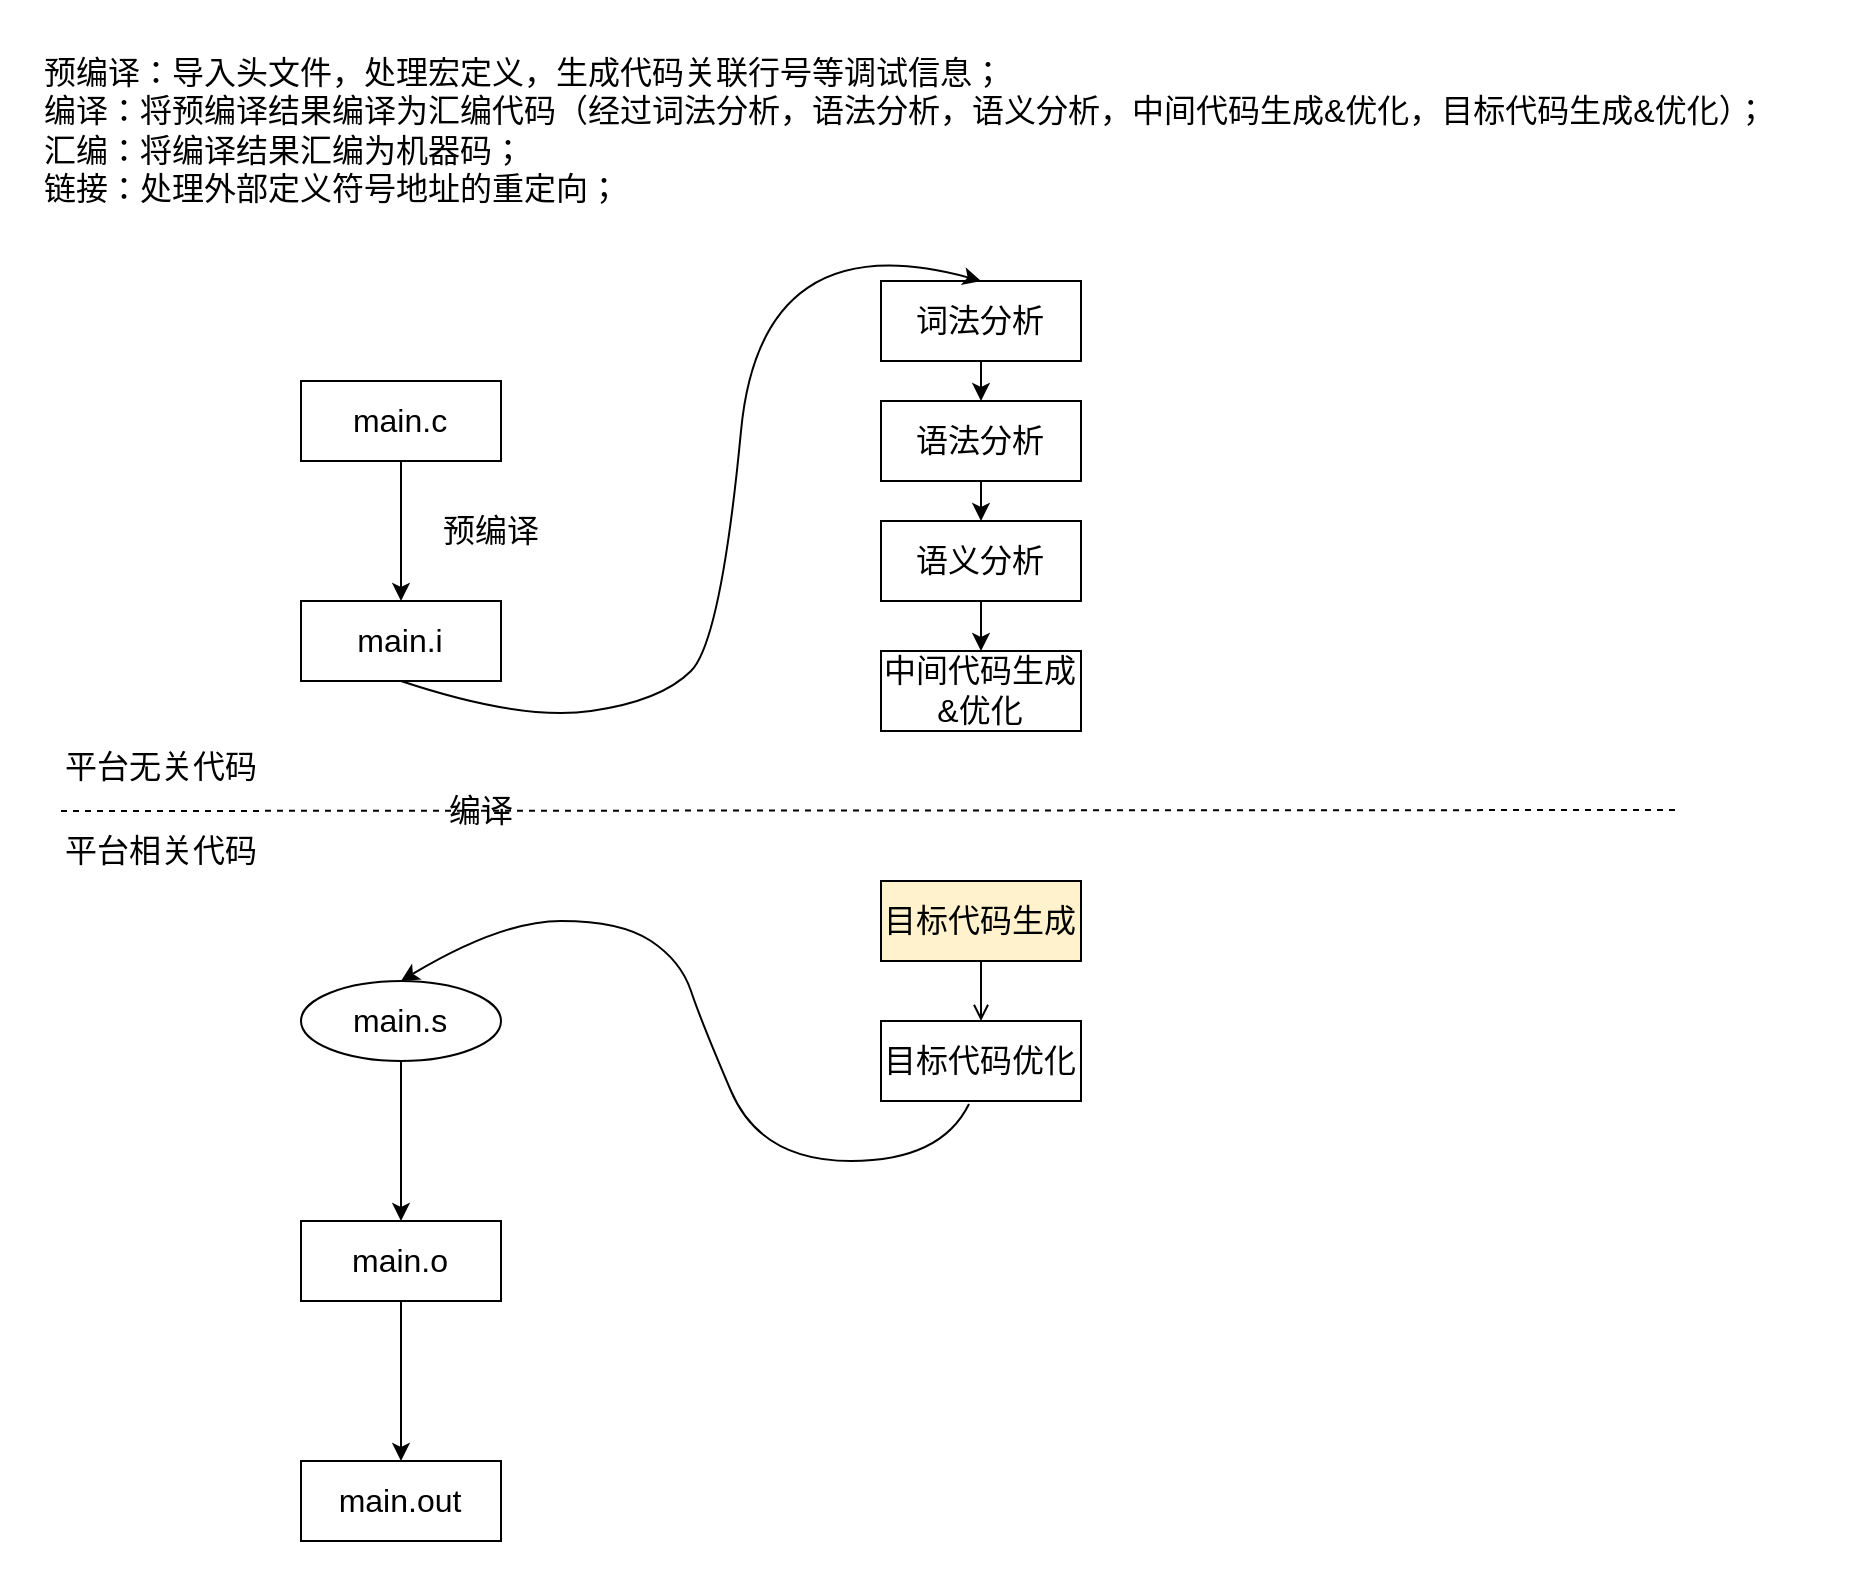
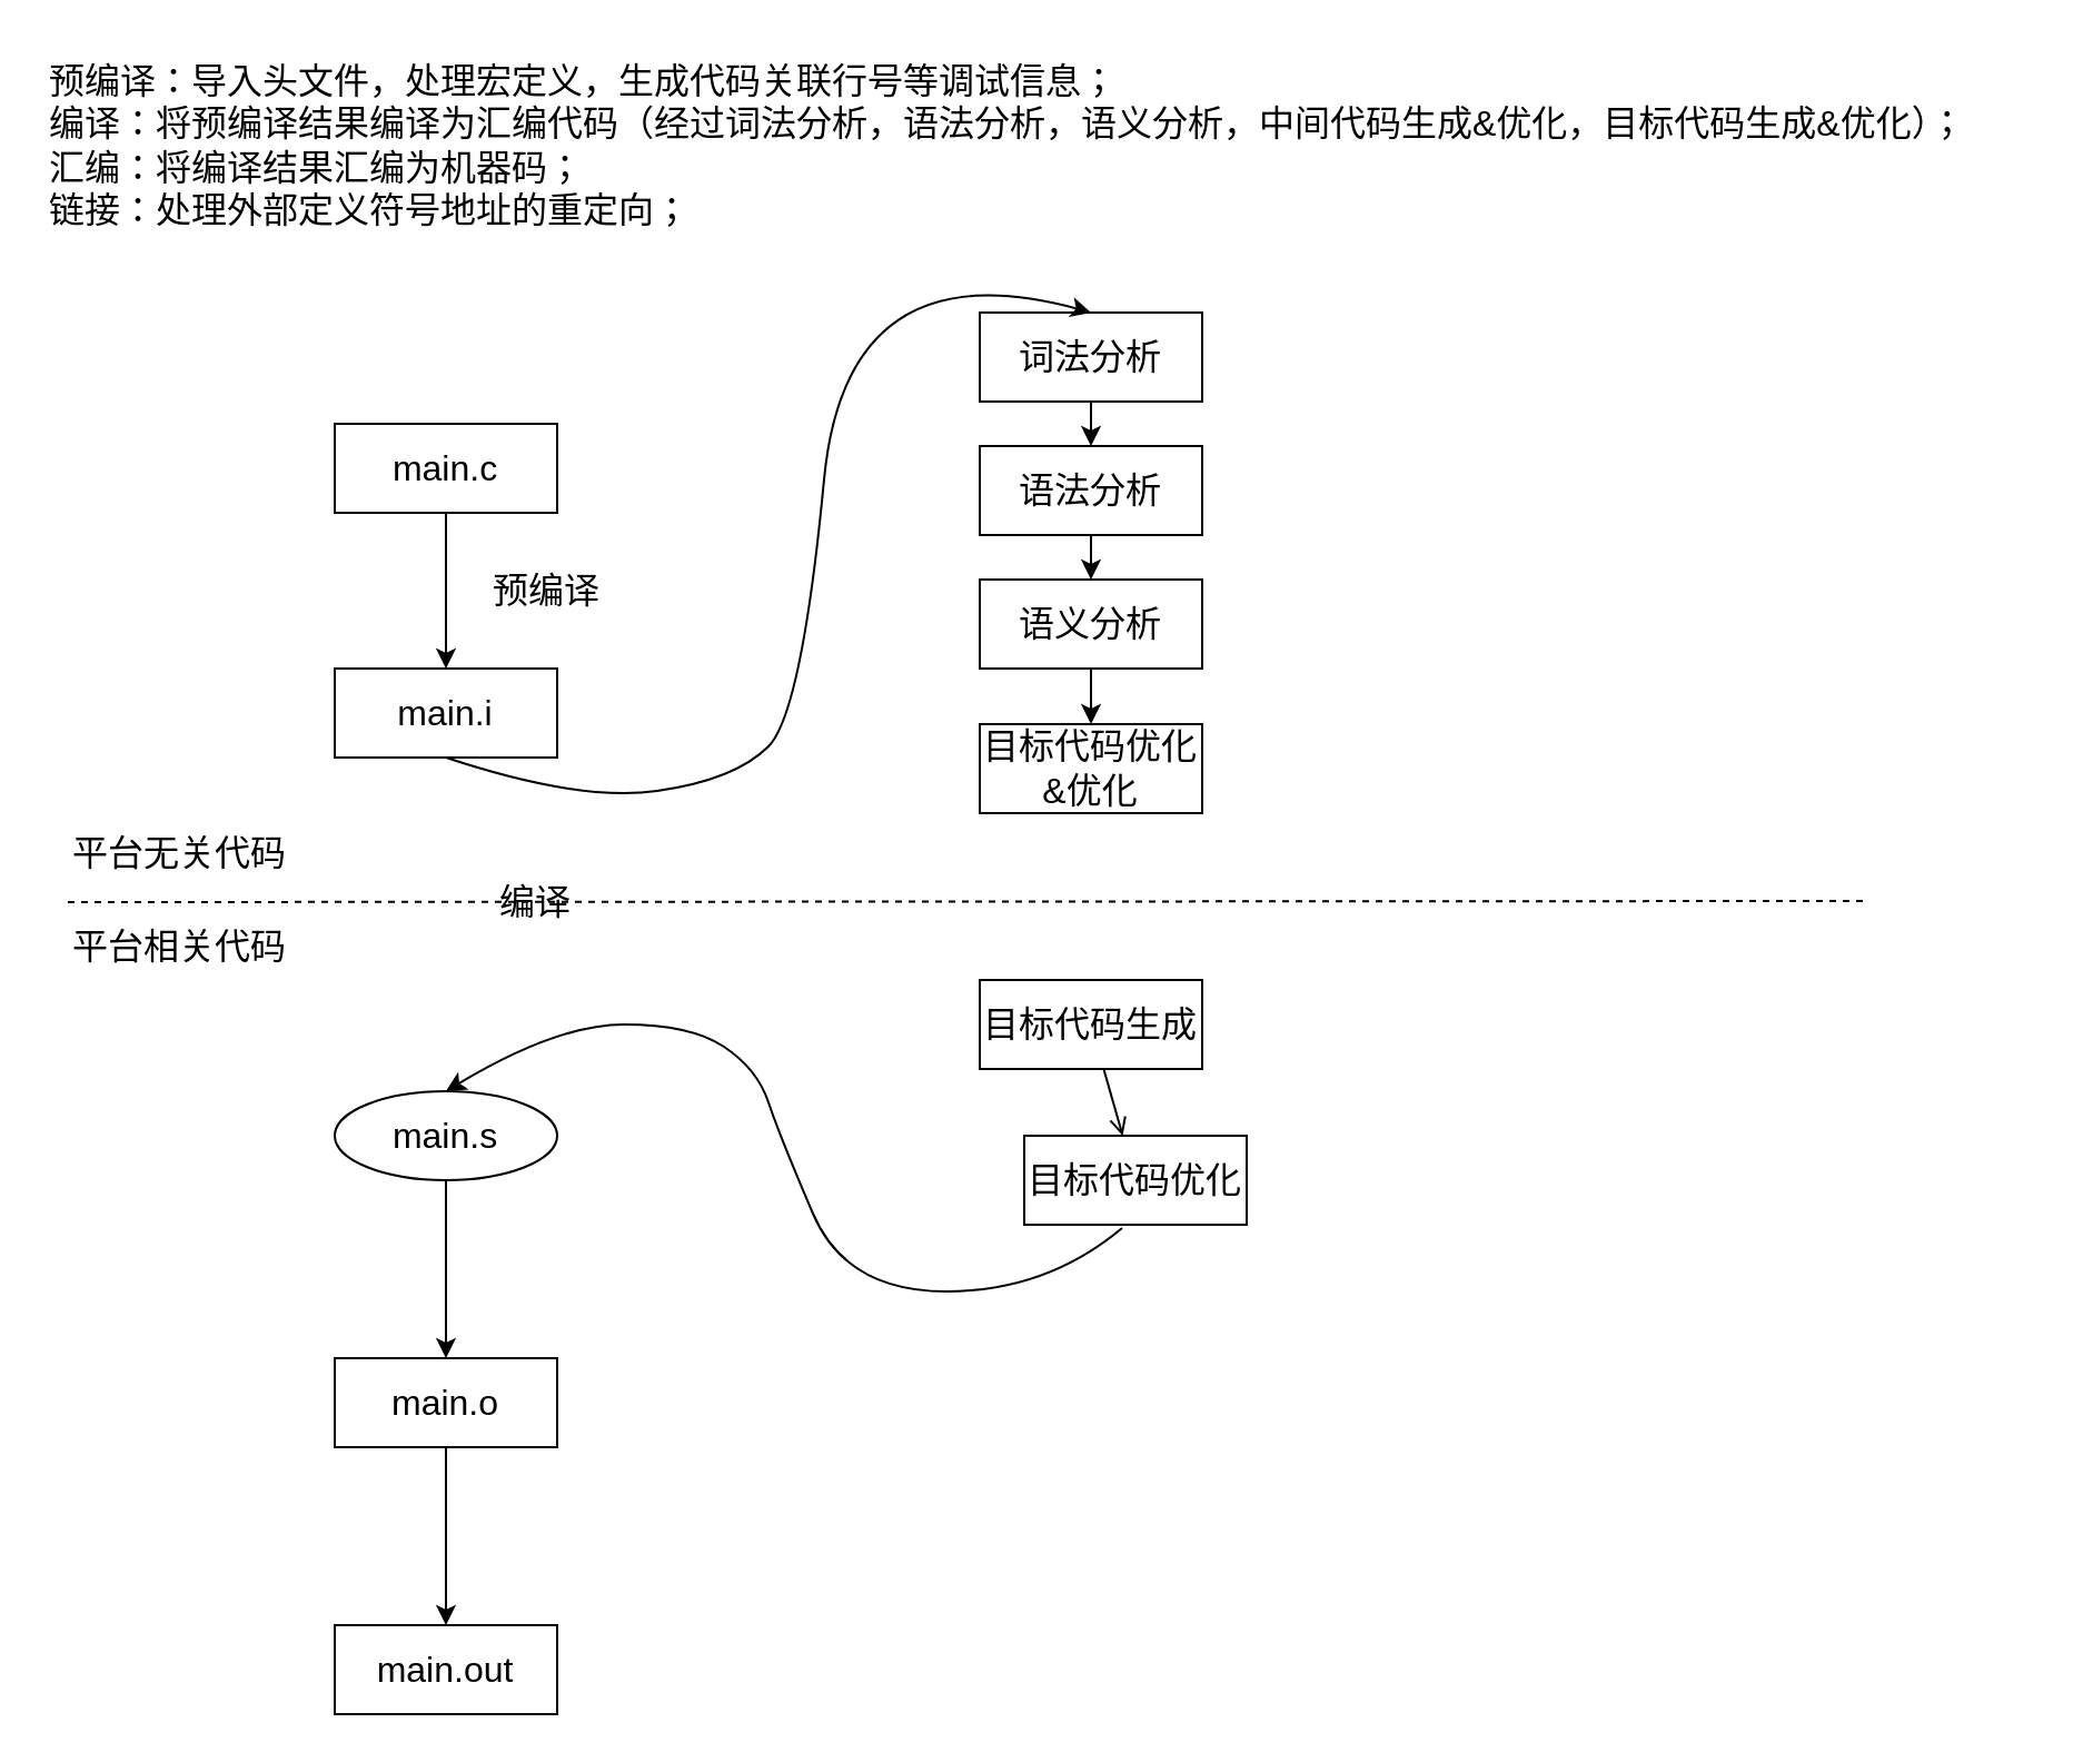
  <mxCell id="0" />
  <mxCell id="1" parent="0" />
  <mxCell id="2" value="" style="edgeStyle=none;html=1;fontFamily=Helvetica;fontSize=16;" parent="1" source="3" target="4" edge="1"><mxGeometry relative="1" as="geometry" /></mxCell>
  <mxCell id="3" value="&lt;font style=&quot;font-size: 16px;&quot;&gt;main.c&lt;/font&gt;" style="rounded=0;whiteSpace=wrap;html=1;" parent="1" vertex="1"><mxGeometry x="150" y="190" width="100" height="40" as="geometry" /></mxCell>
  <mxCell id="4" value="&lt;font style=&quot;font-size: 16px;&quot;&gt;main.i&lt;/font&gt;" style="rounded=0;whiteSpace=wrap;html=1;" parent="1" vertex="1"><mxGeometry x="150" y="300" width="100" height="40" as="geometry" /></mxCell>
  <mxCell id="5" value="预编译" style="text;html=1;align=center;verticalAlign=middle;resizable=0;points=[];autosize=1;strokeColor=none;fillColor=none;fontSize=16;fontFamily=Helvetica;" parent="1" vertex="1"><mxGeometry x="210" y="250" width="70" height="30" as="geometry" /></mxCell>
  <mxCell id="6" value="" style="edgeStyle=none;html=1;fontFamily=Helvetica;fontSize=16;" parent="1" source="7" target="10" edge="1"><mxGeometry relative="1" as="geometry" /></mxCell>
  <mxCell id="7" value="&lt;font style=&quot;font-size: 16px;&quot;&gt;main.s&lt;/font&gt;" style="ellipse;whiteSpace=wrap;html=1;" parent="1" vertex="1"><mxGeometry x="150" y="490" width="100" height="40" as="geometry" /></mxCell>
  <mxCell id="8" value="编译" style="text;html=1;align=center;verticalAlign=middle;resizable=0;points=[];autosize=1;strokeColor=none;fillColor=none;fontSize=16;fontFamily=Helvetica;" parent="1" vertex="1"><mxGeometry x="210" y="390" width="60" height="30" as="geometry" /></mxCell>
  <mxCell id="9" value="" style="edgeStyle=none;html=1;fontFamily=Helvetica;fontSize=16;" parent="1" source="10" target="11" edge="1"><mxGeometry relative="1" as="geometry" /></mxCell>
  <mxCell id="10" value="&lt;font style=&quot;font-size: 16px;&quot;&gt;main.o&lt;/font&gt;" style="rounded=0;whiteSpace=wrap;html=1;" parent="1" vertex="1"><mxGeometry x="150" y="610" width="100" height="40" as="geometry" /></mxCell>
  <mxCell id="11" value="&lt;font style=&quot;font-size: 16px;&quot;&gt;main.out&lt;/font&gt;" style="rounded=0;whiteSpace=wrap;html=1;" parent="1" vertex="1"><mxGeometry x="150" y="730" width="100" height="40" as="geometry" /></mxCell>
  <mxCell id="12" value="预编译：导入头文件，处理宏定义，生成代码关联行号等调试信息；&lt;br&gt;编译：将预编译结果编译为汇编代码（经过词法分析，语法分析，语义分析，中间代码生成&amp;amp;优化，目标代码生成&amp;amp;优化）；&lt;br&gt;汇编：将编译结果汇编为机器码；&lt;br&gt;链接：处理外部定义符号地址的重定向；" style="text;html=1;align=left;verticalAlign=middle;resizable=0;points=[];autosize=1;strokeColor=none;fillColor=none;fontSize=16;fontFamily=Helvetica;" parent="1" vertex="1"><mxGeometry x="20" y="20" width="890" height="90" as="geometry" /></mxCell>
  <mxCell id="13" value="" style="edgeStyle=none;html=1;fontFamily=Helvetica;fontSize=16;" parent="1" source="14" target="16" edge="1"><mxGeometry relative="1" as="geometry" /></mxCell>
  <mxCell id="14" value="&lt;span style=&quot;font-size: 16px;&quot;&gt;词法分析&lt;/span&gt;" style="rounded=0;whiteSpace=wrap;html=1;" parent="1" vertex="1"><mxGeometry x="440" y="140" width="100" height="40" as="geometry" /></mxCell>
  <mxCell id="15" value="" style="edgeStyle=none;html=1;fontFamily=Helvetica;fontSize=16;" parent="1" source="16" target="18" edge="1"><mxGeometry relative="1" as="geometry" /></mxCell>
  <mxCell id="16" value="&lt;span style=&quot;font-size: 16px;&quot;&gt;语法分析&lt;/span&gt;" style="rounded=0;whiteSpace=wrap;html=1;" parent="1" vertex="1"><mxGeometry x="440" y="200" width="100" height="40" as="geometry" /></mxCell>
  <mxCell id="17" value="" style="edgeStyle=none;html=1;fontFamily=Helvetica;fontSize=16;" parent="1" source="18" target="19" edge="1"><mxGeometry relative="1" as="geometry" /></mxCell>
  <mxCell id="18" value="&lt;span style=&quot;font-size: 16px;&quot;&gt;语义分析&lt;/span&gt;" style="rounded=0;whiteSpace=wrap;html=1;" parent="1" vertex="1"><mxGeometry x="440" y="260" width="100" height="40" as="geometry" /></mxCell>
- <mxCell id="19" value="&lt;span style=&quot;font-size: 16px;&quot;&gt;中间代码生成&amp;amp;优化&lt;/span&gt;" style="rounded=0;whiteSpace=wrap;html=1;" parent="1" vertex="1"><mxGeometry x="440" y="325" width="100" height="40" as="geometry" /></mxCell>
+ <mxCell id="19" value="&lt;span style=&quot;font-size: 16px;&quot;&gt;目标代码优化&amp;amp;优化&lt;/span&gt;" style="rounded=0;whiteSpace=wrap;html=1;" parent="1" vertex="1"><mxGeometry x="440" y="325" width="100" height="40" as="geometry" /></mxCell>
  <mxCell id="20" value="" style="edgeStyle=none;html=1;fontFamily=Helvetica;fontSize=16;endArrow=open;" parent="1" source="21" target="22" edge="1"><mxGeometry relative="1" as="geometry" /></mxCell>
- <mxCell id="21" value="&lt;span style=&quot;font-size: 16px;&quot;&gt;目标代码生成&lt;/span&gt;" style="rounded=0;whiteSpace=wrap;html=1;fillColor=#fff2cc;" parent="1" vertex="1"><mxGeometry x="440" y="440" width="100" height="40" as="geometry" /></mxCell>
- <mxCell id="22" value="&lt;span style=&quot;font-size: 16px;&quot;&gt;目标代码优化&lt;/span&gt;" style="rounded=0;whiteSpace=wrap;html=1;" parent="1" vertex="1"><mxGeometry x="440" y="510" width="100" height="40" as="geometry" /></mxCell>
+ <mxCell id="21" value="&lt;span style=&quot;font-size: 16px;&quot;&gt;目标代码生成&lt;/span&gt;" style="rounded=0;whiteSpace=wrap;html=1;" parent="1" vertex="1"><mxGeometry x="440" y="440" width="100" height="40" as="geometry" /></mxCell>
+ <mxCell id="22" value="&lt;span style=&quot;font-size: 16px;&quot;&gt;目标代码优化&lt;/span&gt;" style="rounded=0;whiteSpace=wrap;html=1;" parent="1" vertex="1"><mxGeometry x="460" y="510" width="100" height="40" as="geometry" /></mxCell>
  <mxCell id="23" value="" style="curved=1;endArrow=classic;html=1;fontFamily=Helvetica;fontSize=16;entryX=0.5;entryY=0;entryDx=0;entryDy=0;" parent="1" target="14" edge="1"><mxGeometry width="50" height="50" relative="1" as="geometry"><mxPoint x="200" y="340" as="sourcePoint" /><mxPoint x="430" y="360" as="targetPoint" /><Array as="points"><mxPoint x="260" y="360" /><mxPoint x="330" y="350" /><mxPoint x="360" y="320" /><mxPoint x="380" y="110" /></Array></mxGeometry></mxCell>
  <mxCell id="24" value="" style="curved=1;endArrow=classic;html=1;fontFamily=Helvetica;fontSize=16;exitX=0.44;exitY=1.038;exitDx=0;exitDy=0;exitPerimeter=0;entryX=0.5;entryY=0;entryDx=0;entryDy=0;" parent="1" source="22" target="7" edge="1"><mxGeometry width="50" height="50" relative="1" as="geometry"><mxPoint x="380" y="410" as="sourcePoint" /><mxPoint x="430" y="360" as="targetPoint" /><Array as="points"><mxPoint x="470" y="580" /><mxPoint x="380" y="580" /><mxPoint x="350" y="510" /><mxPoint x="340" y="480" /><mxPoint x="310" y="460" /><mxPoint x="250" y="460" /></Array></mxGeometry></mxCell>
  <mxCell id="25" value="" style="endArrow=none;dashed=1;html=1;fontFamily=Helvetica;fontSize=16;" parent="1" edge="1"><mxGeometry width="50" height="50" relative="1" as="geometry"><mxPoint x="30" y="405" as="sourcePoint" /><mxPoint x="840" y="404.5" as="targetPoint" /></mxGeometry></mxCell>
  <mxCell id="26" value="平台无关代码" style="text;html=1;align=center;verticalAlign=middle;resizable=0;points=[];autosize=1;strokeColor=none;fillColor=none;fontSize=16;fontFamily=Helvetica;" parent="1" vertex="1"><mxGeometry x="20" y="368" width="120" height="30" as="geometry" /></mxCell>
  <mxCell id="27" value="平台相关代码" style="text;html=1;align=center;verticalAlign=middle;resizable=0;points=[];autosize=1;strokeColor=none;fillColor=none;fontSize=16;fontFamily=Helvetica;" parent="1" vertex="1"><mxGeometry x="20" y="410" width="120" height="30" as="geometry" /></mxCell>
